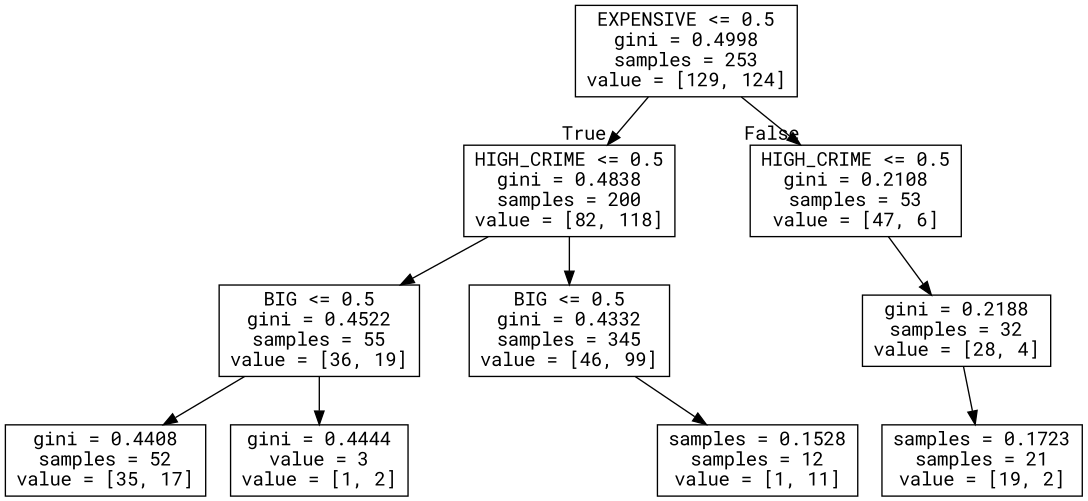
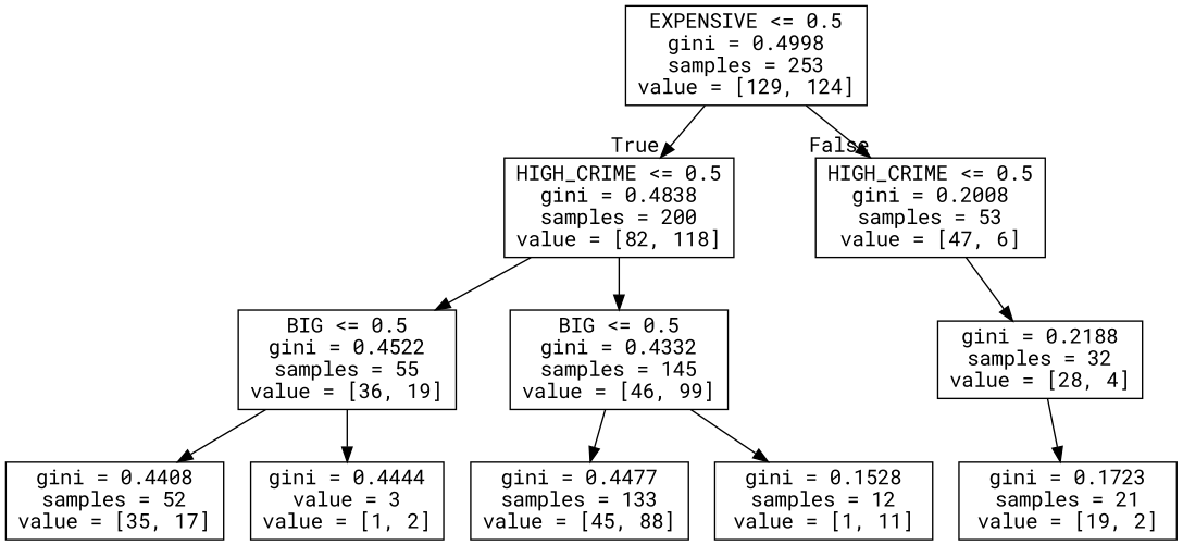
  digraph {
    fontname="Roboto Mono"
    node [fontname="Roboto Mono" shape=box]
    edge [fontname="Roboto Mono"]
    n1 [label="EXPENSIVE <= 0.5\ngini = 0.4998\nsamples = 253\nvalue = [129, 124]"]
    n2 [label="HIGH_CRIME <= 0.5\ngini = 0.4838\nsamples = 200\nvalue = [82, 118]"]
-   n3 [label="HIGH_CRIME <= 0.5\ngini = 0.2108\nsamples = 53\nvalue = [47, 6]"]
+   n3 [label="HIGH_CRIME <= 0.5\ngini = 0.2008\nsamples = 53\nvalue = [47, 6]"]
    n4 [label="BIG <= 0.5\ngini = 0.4522\nsamples = 55\nvalue = [36, 19]"]
-   n5 [label="BIG <= 0.5\ngini = 0.4332\nsamples = 345\nvalue = [46, 99]"]
+   n5 [label="BIG <= 0.5\ngini = 0.4332\nsamples = 145\nvalue = [46, 99]"]
    n6 [label="gini = 0.2188\nsamples = 32\nvalue = [28, 4]"]
    n7 [label="gini = 0.4408\nsamples = 52\nvalue = [35, 17]"]
    n8 [label="gini = 0.4444\nvalue = 3\nvalue = [1, 2]"]
-   n10 [label="samples = 0.1528\nsamples = 12\nvalue = [1, 11]"]
-   n11 [label="samples = 0.1723\nsamples = 21\nvalue = [19, 2]"]
+   n9 [label="gini = 0.4477\nsamples = 133\nvalue = [45, 88]"]
+   n10 [label="gini = 0.1528\nsamples = 12\nvalue = [1, 11]"]
+   n11 [label="gini = 0.1723\nsamples = 21\nvalue = [19, 2]"]
    n1 -> n2 [headlabel=True labelangle=45 labeldistance=2.5]
    n1 -> n3 [headlabel=False labelangle=-45 labeldistance=2.5]
    n2 -> n4
    n2 -> n5
    n3 -> n6
    n4 -> n7
    n4 -> n8
+   n5 -> n9
    n5 -> n10
    n6 -> n11
  }
